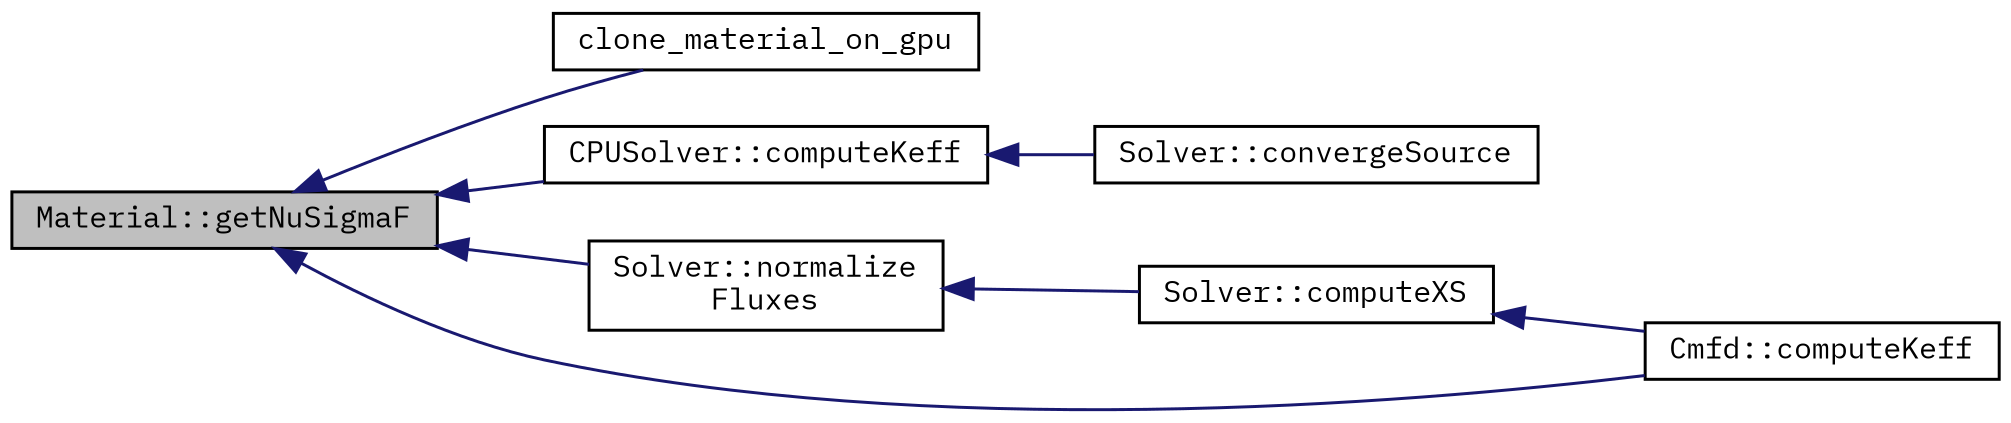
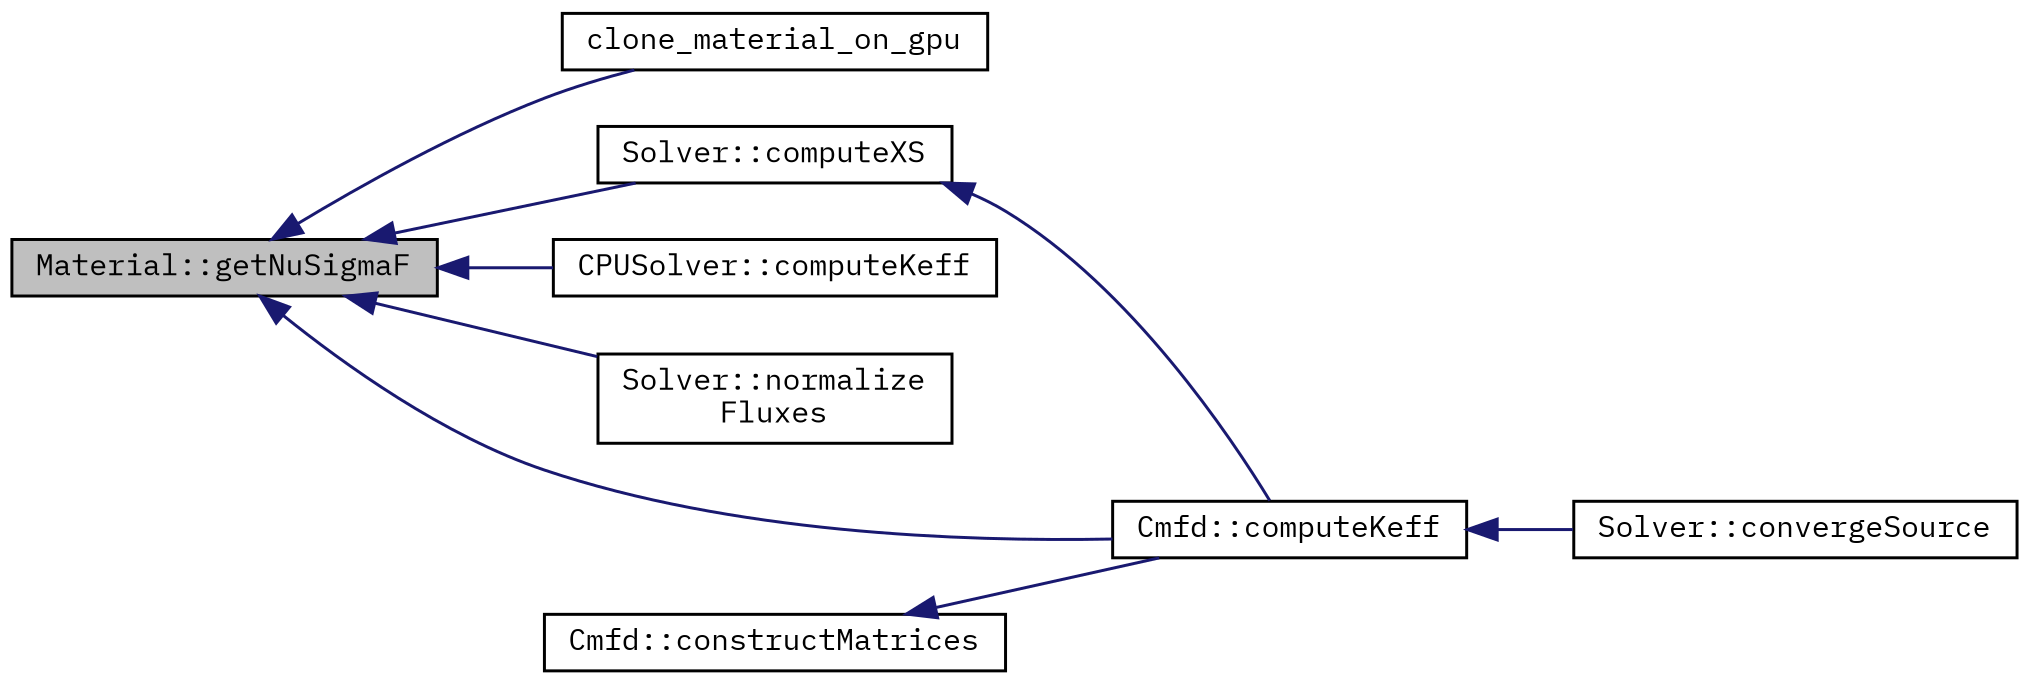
  digraph {
    fontname="IBM Plex Mono"
    rankdir=LR
    node [color=black fillcolor=white fontname="IBM Plex Mono" fontsize=10 shape=record style=filled]
    edge [color=midnightblue dir=back fontname="IBM Plex Mono" fontsize=10 labelfontname=Helvetica labelfontsize=10 style=solid]
    n1 [fillcolor=grey75 fontcolor=black height=0.2 label="Material::getNuSigmaF" width=0.4]
    n2 [height=0.2 label=clone_material_on_gpu width=0.4]
    n3 [height=0.2 label="Solver::computeXS" width=0.4]
    n4 [height=0.2 label="CPUSolver::computeKeff" width=0.4]
    n5 [height=0.2 label="Solver::normalize\lFluxes" width=0.4]
    n6 [height=0.2 label="Cmfd::computeKeff" width=0.4]
+   n7 [height=0.2 label="Cmfd::constructMatrices" width=0.4]
    n8 [height=0.2 label="Solver::convergeSource" width=0.4]
    n1 -> n2
-   n5 -> n3
+   n1 -> n3
    n1 -> n4
    n1 -> n5
    n1 -> n6
    n3 -> n6
-   n4 -> n8
+   n6 -> n8
+   n7 -> n6
  }
